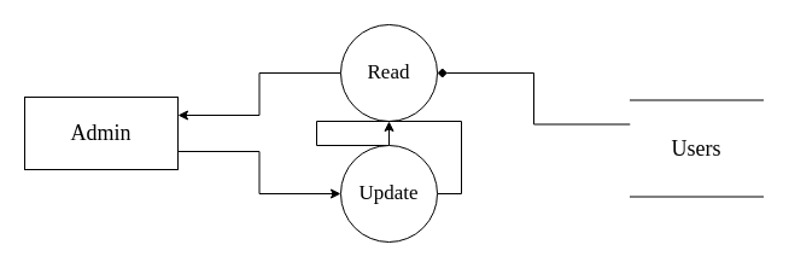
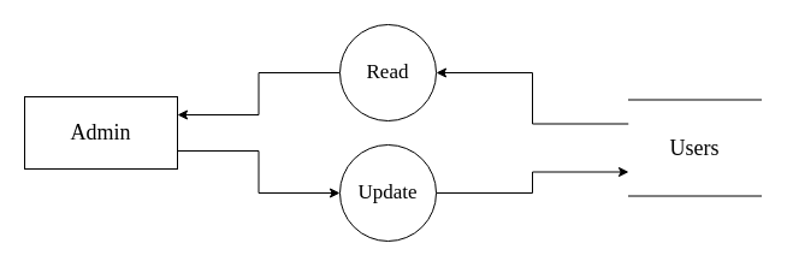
  <mxCell id="0" />
  <mxCell id="1" parent="0" />
  <mxCell id="2" style="edgeStyle=orthogonalEdgeStyle;rounded=0;orthogonalLoop=1;jettySize=auto;html=1;exitX=1;exitY=0.75;exitDx=0;exitDy=0;endArrow=classic;endFill=1;fontFamily=Times New Roman;" parent="1" source="3" target="9" edge="1"><mxGeometry relative="1" as="geometry" /></mxCell>
  <mxCell id="3" value="&lt;font style=&quot;font-size: 18px&quot;&gt;Admin&lt;/font&gt;" style="rounded=0;whiteSpace=wrap;html=1;fontFamily=Times New Roman;" parent="1" vertex="1"><mxGeometry x="20" y="80" width="127" height="60" as="geometry" /></mxCell>
  <mxCell id="4" style="edgeStyle=orthogonalEdgeStyle;rounded=0;orthogonalLoop=1;jettySize=auto;html=1;entryX=1;entryY=0.25;entryDx=0;entryDy=0;fontFamily=Times New Roman;fontSize=14;endArrow=classic;endFill=1;elbow=vertical;" parent="1" source="5" target="3" edge="1"><mxGeometry relative="1" as="geometry" /></mxCell>
  <mxCell id="5" value="&lt;p&gt;&lt;span style=&quot;line-height: 1.1&quot;&gt;&lt;font style=&quot;font-size: 17px&quot;&gt;Read&lt;/font&gt;&lt;/span&gt;&lt;/p&gt;" style="ellipse;whiteSpace=wrap;html=1;aspect=fixed;shadow=0;sketch=0;rotation=0;fontFamily=Times New Roman;" parent="1" vertex="1"><mxGeometry x="282" y="20" width="80" height="80" as="geometry" /></mxCell>
- <mxCell id="6" style="edgeStyle=orthogonalEdgeStyle;rounded=0;orthogonalLoop=1;jettySize=auto;html=1;exitX=0;exitY=0.25;exitDx=0;exitDy=0;endArrow=diamond;endFill=1;fontFamily=Times New Roman;" parent="1" source="7" target="5" edge="1"><mxGeometry relative="1" as="geometry" /></mxCell>
+ <mxCell id="6" style="edgeStyle=orthogonalEdgeStyle;rounded=0;orthogonalLoop=1;jettySize=auto;html=1;exitX=0;exitY=0.25;exitDx=0;exitDy=0;endArrow=classic;endFill=1;fontFamily=Times New Roman;" parent="1" source="7" target="5" edge="1"><mxGeometry relative="1" as="geometry" /></mxCell>
  <mxCell id="7" value="&lt;font style=&quot;font-size: 18px&quot;&gt;Users&lt;/font&gt;" style="shape=partialRectangle;whiteSpace=wrap;html=1;left=0;right=0;fillColor=default;rounded=0;shadow=0;glass=0;sketch=0;fontFamily=Times New Roman;fontSize=16;gradientColor=none;" parent="1" vertex="1"><mxGeometry x="522" y="82.5" width="110" height="80" as="geometry" /></mxCell>
- <mxCell id="8" style="edgeStyle=orthogonalEdgeStyle;rounded=0;orthogonalLoop=1;jettySize=auto;html=1;exitX=1;exitY=0.5;exitDx=0;exitDy=0;endArrow=classic;endFill=1;fontFamily=Times New Roman;" parent="1" source="9" target="5" edge="1"><mxGeometry relative="1" as="geometry" /></mxCell>
+ <mxCell id="8" style="edgeStyle=orthogonalEdgeStyle;rounded=0;orthogonalLoop=1;jettySize=auto;html=1;exitX=1;exitY=0.5;exitDx=0;exitDy=0;entryX=0;entryY=0.75;entryDx=0;entryDy=0;endArrow=classic;endFill=1;fontFamily=Times New Roman;" parent="1" source="9" target="7" edge="1"><mxGeometry relative="1" as="geometry" /></mxCell>
  <mxCell id="9" value="&lt;p&gt;&lt;span style=&quot;line-height: 1.1&quot;&gt;&lt;font style=&quot;font-size: 17px&quot;&gt;Update&lt;/font&gt;&lt;/span&gt;&lt;/p&gt;" style="ellipse;whiteSpace=wrap;html=1;aspect=fixed;shadow=0;sketch=0;rotation=0;fontFamily=Times New Roman;" parent="1" vertex="1"><mxGeometry x="282" y="120" width="80" height="80" as="geometry" /></mxCell>
